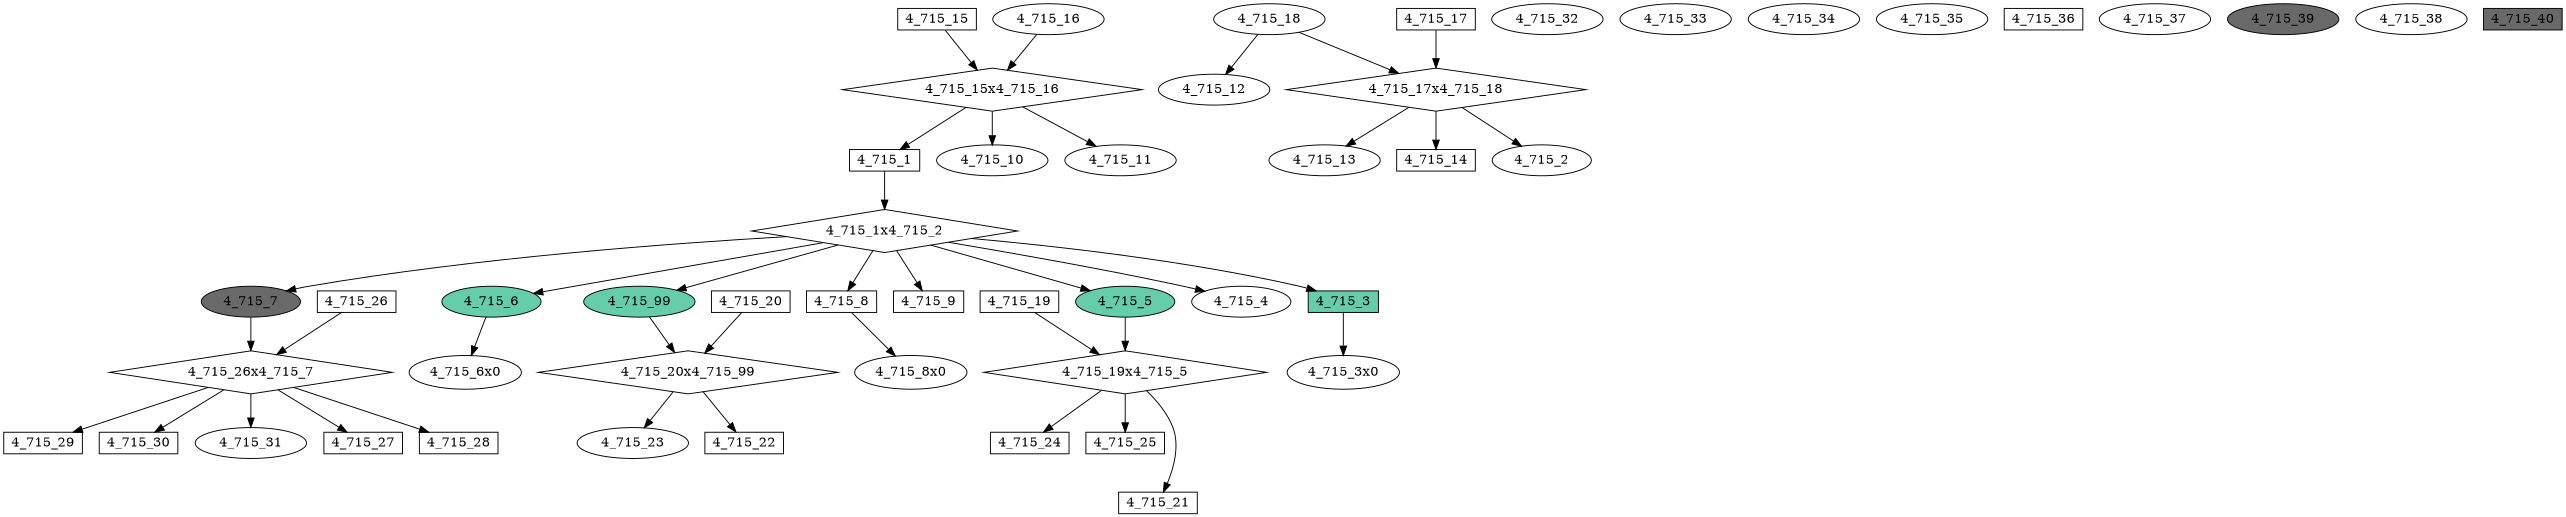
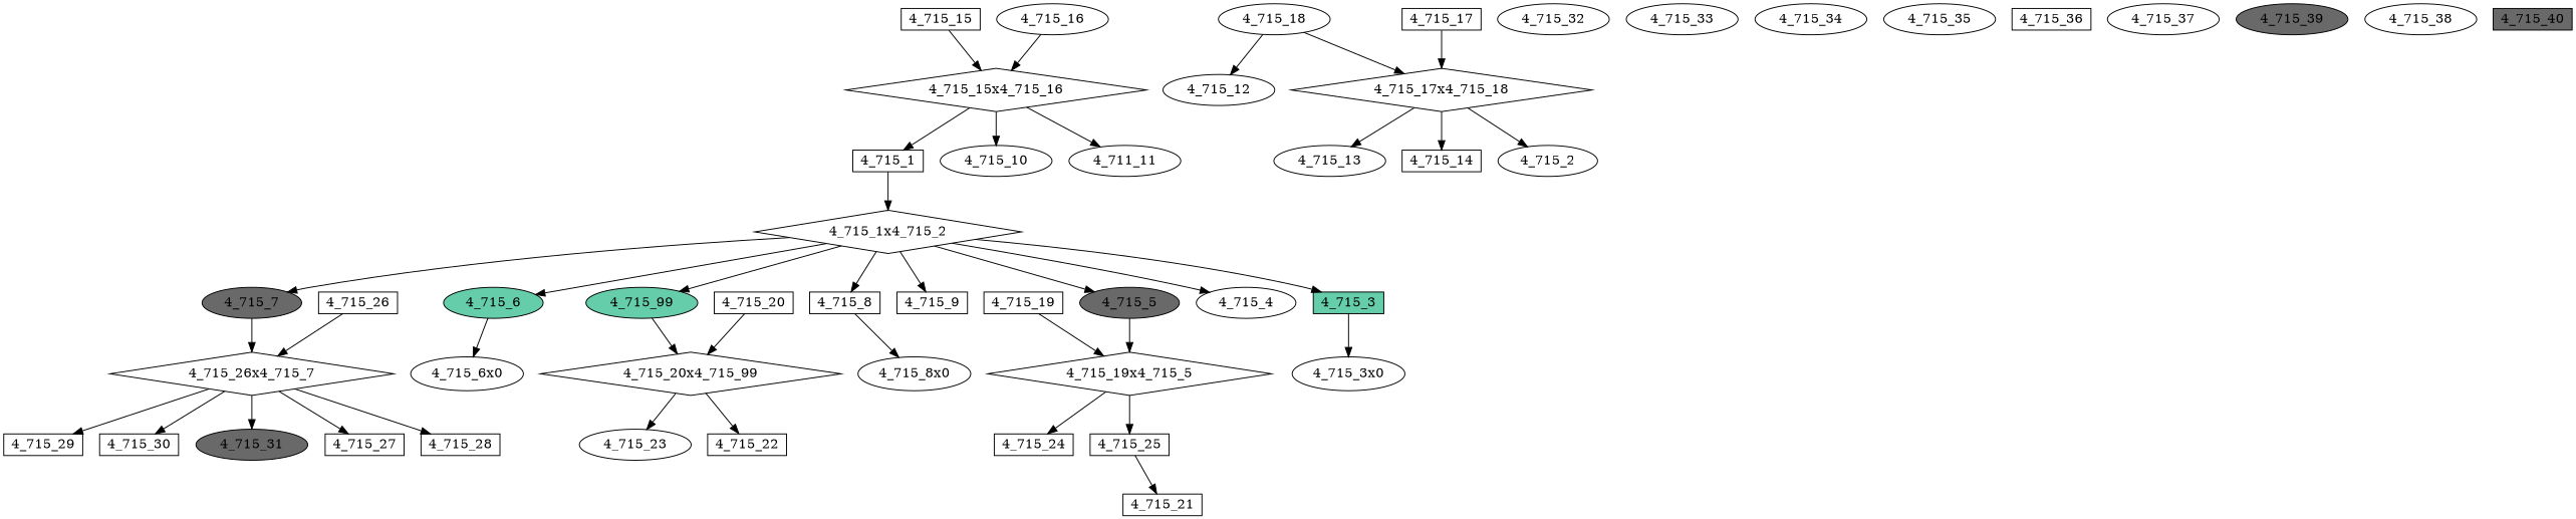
  digraph {
    node [fillcolor=white fontcolor=black regular=0 shape=ellipse style=filled]
    "4_715_3" [fillcolor=aquamarine3 height=0.3 shape=box width=0.5]
    "4_715_3x0" [fillcolor="" fontcolor="" regular="" shape="" style=""]
    "4_715_1x4_715_2" [height=.1 shape=diamond width=.1 fillcolor="" fontcolor="" regular="" style=""]
    "4_715_4" [height=0.3 width=0.5]
-   "4_715_5" [fillcolor=aquamarine3 height=0.3 width=0.5]
+   "4_715_5" [fillcolor=dimgrey height=0.3 width=0.5]
    "4_715_6" [fillcolor=aquamarine3 height=0.3 width=0.5]
    "4_715_7" [fillcolor=dimgrey height=0.3 width=0.5]
    "4_715_8" [height=0.3 shape=box width=0.5]
    "4_715_9" [height=0.3 shape=box width=0.5]
    "4_715_99" [fillcolor=aquamarine3 height=0.3 width=0.5]
    "4_715_19x4_715_5" [height=.1 shape=diamond width=.1 fillcolor="" fontcolor="" regular="" style=""]
    "4_715_6x0" [fillcolor="" fontcolor="" regular="" shape="" style=""]
    "4_715_26x4_715_7" [height=.1 shape=diamond width=.1 fillcolor="" fontcolor="" regular="" style=""]
    "4_715_8x0" [fillcolor="" fontcolor="" regular="" shape="" style=""]
    "4_715_20x4_715_99" [height=.1 shape=diamond width=.1 fillcolor="" fontcolor="" regular="" style=""]
    "4_715_1" [height=0.3 shape=box width=0.5]
    "4_715_15x4_715_16" [height=.1 shape=diamond width=.1 fillcolor="" fontcolor="" regular="" style=""]
    "4_715_10" [height=0.3 width=0.5]
-   "4_715_11" [height=0.3 width=0.5]
+   "4_715_11" [height=0.3 width=0.5 label="4_711_11"]
    "4_715_12" [height=0.3 width=0.5]
    "4_715_17x4_715_18" [height=.1 shape=diamond width=.1 fillcolor="" fontcolor="" regular="" style=""]
    "4_715_13" [height=0.3 width=0.5]
    "4_715_14" [height=0.3 shape=box width=0.5]
    "4_715_2" [height=0.3 width=0.5]
    "4_715_15" [height=0.3 shape=box width=0.5]
    "4_715_16" [height=0.3 width=0.5]
    "4_715_17" [height=0.3 shape=box width=0.5]
    "4_715_18" [height=0.3 width=0.5]
    "4_715_19" [height=0.3 shape=box width=0.5]
    "4_715_21" [height=0.3 shape=box width=0.5]
    "4_715_24" [height=0.3 shape=box width=0.5]
    "4_715_25" [height=0.3 shape=box width=0.5]
    "4_715_20" [height=0.3 shape=box width=0.5]
    "4_715_22" [height=0.3 shape=box width=0.5]
    "4_715_23" [height=0.3 width=0.5]
    "4_715_26" [height=0.3 shape=box width=0.5]
    "4_715_27" [height=0.3 shape=box width=0.5]
    "4_715_28" [height=0.3 shape=box width=0.5]
    "4_715_29" [height=0.3 shape=box width=0.5]
    "4_715_30" [height=0.3 shape=box width=0.5]
-   "4_715_31" [height=0.3 width=0.5]
+   "4_715_31" [fillcolor=dimgrey height=0.3 width=0.5]
    "4_715_32" [height=0.3 width=0.5]
    "4_715_33" [height=0.3 width=0.5]
    "4_715_34" [height=0.3 width=0.5]
    "4_715_35" [height=0.3 width=0.5]
    "4_715_36" [height=0.3 shape=box width=0.5]
    "4_715_37" [height=0.3 width=0.5]
    "4_715_39" [fillcolor=dimgrey height=0.3 width=0.5]
    "4_715_38" [height=0.3 width=0.5]
    "4_715_40" [fillcolor=dimgrey height=0.3 shape=box width=0.5]
    "4_715_3" -> "4_715_3x0"
    "4_715_1x4_715_2" -> "4_715_3"
    "4_715_1x4_715_2" -> "4_715_4"
    "4_715_1x4_715_2" -> "4_715_5"
    "4_715_1x4_715_2" -> "4_715_6"
    "4_715_1x4_715_2" -> "4_715_7"
    "4_715_1x4_715_2" -> "4_715_8"
    "4_715_1x4_715_2" -> "4_715_9"
    "4_715_1x4_715_2" -> "4_715_99"
    "4_715_5" -> "4_715_19x4_715_5"
    "4_715_6" -> "4_715_6x0"
    "4_715_7" -> "4_715_26x4_715_7"
    "4_715_8" -> "4_715_8x0"
    "4_715_99" -> "4_715_20x4_715_99"
-   "4_715_19x4_715_5" -> "4_715_21"
+   "4_715_25" -> "4_715_21"
    "4_715_19x4_715_5" -> "4_715_24"
    "4_715_19x4_715_5" -> "4_715_25"
    "4_715_26x4_715_7" -> "4_715_27"
    "4_715_26x4_715_7" -> "4_715_28"
    "4_715_26x4_715_7" -> "4_715_29"
    "4_715_26x4_715_7" -> "4_715_30"
    "4_715_26x4_715_7" -> "4_715_31"
    "4_715_20x4_715_99" -> "4_715_22"
    "4_715_20x4_715_99" -> "4_715_23"
    "4_715_1" -> "4_715_1x4_715_2"
    "4_715_15x4_715_16" -> "4_715_1"
    "4_715_15x4_715_16" -> "4_715_10"
    "4_715_15x4_715_16" -> "4_715_11"
    "4_715_17x4_715_18" -> "4_715_13"
    "4_715_17x4_715_18" -> "4_715_14"
    "4_715_17x4_715_18" -> "4_715_2"
    "4_715_15" -> "4_715_15x4_715_16"
    "4_715_16" -> "4_715_15x4_715_16"
    "4_715_17" -> "4_715_17x4_715_18"
    "4_715_18" -> "4_715_12"
    "4_715_18" -> "4_715_17x4_715_18"
    "4_715_19" -> "4_715_19x4_715_5"
    "4_715_20" -> "4_715_20x4_715_99"
    "4_715_26" -> "4_715_26x4_715_7"
  }
